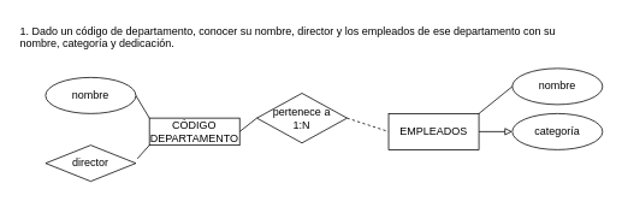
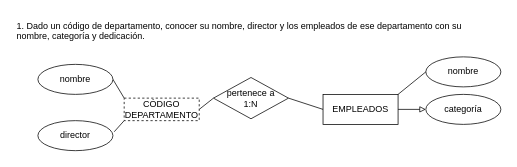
  <mxCell id="0" />
  <mxCell id="1" parent="0" />
  <mxCell id="2" style="edgeStyle=none;html=1;exitX=0;exitY=0;exitDx=0;exitDy=0;entryX=1;entryY=0.5;entryDx=0;entryDy=0;endArrow=none;endFill=0;" edge="1" parent="1" source="4" target="5"><mxGeometry relative="1" as="geometry" /></mxCell>
  <mxCell id="3" style="edgeStyle=none;html=1;exitX=1;exitY=0.5;exitDx=0;exitDy=0;entryX=0;entryY=0.5;entryDx=0;entryDy=0;endArrow=none;endFill=0;" edge="1" parent="1" source="4" target="15"><mxGeometry relative="1" as="geometry" /></mxCell>
- <mxCell id="4" value="CÓDIGO&lt;div&gt;DEPARTAMENTO&lt;/div&gt;" style="whiteSpace=wrap;html=1;align=center;" vertex="1" parent="1"><mxGeometry x="165" y="130" width="100" height="30" as="geometry" /></mxCell>
+ <mxCell id="4" value="CÓDIGO&lt;div&gt;DEPARTAMENTO&lt;/div&gt;" style="whiteSpace=wrap;html=1;align=center;dashed=1;" vertex="1" parent="1"><mxGeometry x="165" y="130" width="100" height="30" as="geometry" /></mxCell>
  <mxCell id="5" value="nombre" style="ellipse;whiteSpace=wrap;html=1;align=center;" vertex="1" parent="1"><mxGeometry x="50" y="85" width="100" height="40" as="geometry" /></mxCell>
- <mxCell id="6" value="director" style="rhombus;whiteSpace=wrap;html=1;align=center;" vertex="1" parent="1"><mxGeometry x="50" y="160" width="100" height="40" as="geometry" /></mxCell>
+ <mxCell id="6" value="director" style="ellipse;whiteSpace=wrap;html=1;align=center;" vertex="1" parent="1"><mxGeometry x="50" y="160" width="100" height="40" as="geometry" /></mxCell>
  <mxCell id="7" value="categoría" style="ellipse;whiteSpace=wrap;html=1;align=center;" vertex="1" parent="1"><mxGeometry x="567" y="125" width="100" height="40" as="geometry" /></mxCell>
  <mxCell id="8" value="nombre" style="ellipse;whiteSpace=wrap;html=1;align=center;" vertex="1" parent="1"><mxGeometry x="567" y="75" width="100" height="40" as="geometry" /></mxCell>
  <mxCell id="9" value="1. Dado un código de departamento, conocer su nombre, director y los empleados de ese departamento con su nombre, categoría y dedicación." style="text;whiteSpace=wrap;html=1;" vertex="1" parent="1"><mxGeometry x="20" y="20" width="620" height="70" as="geometry" /></mxCell>
  <mxCell id="10" style="edgeStyle=none;html=1;exitX=0;exitY=1;exitDx=0;exitDy=0;entryX=1.017;entryY=0.371;entryDx=0;entryDy=0;entryPerimeter=0;endArrow=none;endFill=0;" edge="1" parent="1" source="4" target="6"><mxGeometry relative="1" as="geometry" /></mxCell>
  <mxCell id="11" style="edgeStyle=none;html=1;exitX=1;exitY=0.5;exitDx=0;exitDy=0;entryX=0;entryY=0.5;entryDx=0;entryDy=0;endArrow=block;endFill=0;" edge="1" parent="1" source="13" target="7"><mxGeometry relative="1" as="geometry" /></mxCell>
  <mxCell id="12" style="edgeStyle=none;html=1;exitX=1;exitY=0;exitDx=0;exitDy=0;entryX=0;entryY=0.5;entryDx=0;entryDy=0;endArrow=none;endFill=0;" edge="1" parent="1" source="13" target="8"><mxGeometry relative="1" as="geometry" /></mxCell>
  <mxCell id="13" value="EMPLEADOS" style="whiteSpace=wrap;html=1;align=center;" vertex="1" parent="1"><mxGeometry x="430" y="125" width="100" height="40" as="geometry" /></mxCell>
- <mxCell id="14" style="edgeStyle=none;html=1;exitX=1;exitY=0.5;exitDx=0;exitDy=0;entryX=0;entryY=0.5;entryDx=0;entryDy=0;endArrow=none;endFill=0;dashed=1;" edge="1" parent="1" source="15" target="13"><mxGeometry relative="1" as="geometry" /></mxCell>
+ <mxCell id="14" style="edgeStyle=none;html=1;exitX=1;exitY=0.5;exitDx=0;exitDy=0;entryX=0;entryY=0.5;entryDx=0;entryDy=0;endArrow=none;endFill=0;" edge="1" parent="1" source="15" target="13"><mxGeometry relative="1" as="geometry" /></mxCell>
  <mxCell id="15" value="pertenece a&lt;div&gt;1:N&lt;/div&gt;" style="shape=rhombus;perimeter=rhombusPerimeter;whiteSpace=wrap;html=1;align=center;" vertex="1" parent="1"><mxGeometry x="284" y="102.5" width="100" height="55" as="geometry" /></mxCell>
